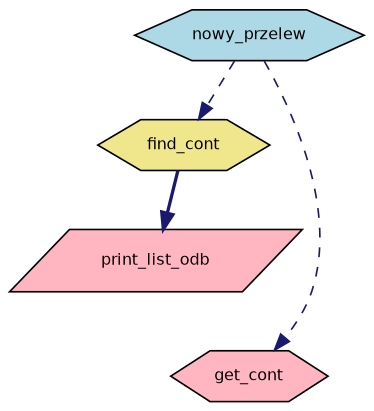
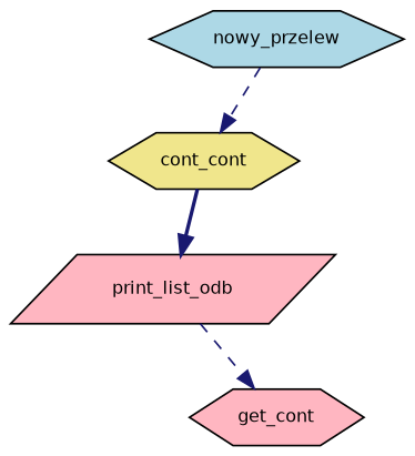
  digraph {
    rankdir=TB
    node [color=black fillcolor=lightpink fontname=Helvetica fontsize=10 shape=hexagon style=filled]
    edge [color=midnightblue fontname=Helvetica fontsize=10 labelfontname=Helvetica labelfontsize=10 style=dashed]
    n1 [fillcolor=lightblue fontcolor=black height=0.2 label=nowy_przelew width=0.4]
-   n2 [fillcolor=khaki height=0.2 label=find_cont width=0.4]
+   n2 [fillcolor=khaki height=0.2 label=cont_cont width=0.4]
    n3 [height=0.2 label=get_cont width=0.4]
    n4 [height=0.2 label=print_list_odb shape=parallelogram width=0.4]
    n1 -> n2
-   n1 -> n3
+   n4 -> n3
    n2 -> n4 [style=bold]
  }
